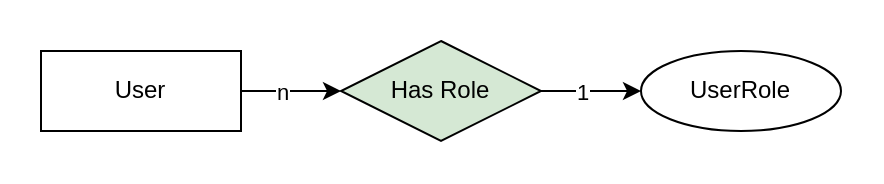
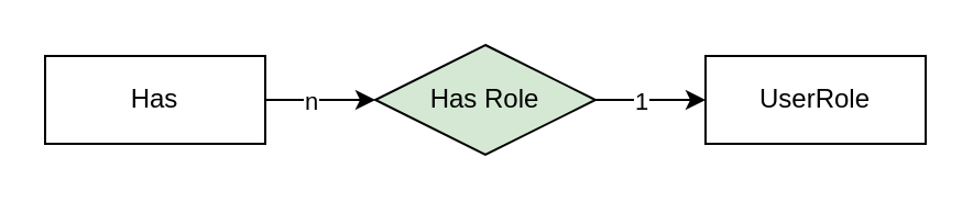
  <mxCell id="0" />
  <mxCell id="1" parent="0" />
- <mxCell id="2" value="User" style="whiteSpace=wrap;html=1;align=center;" vertex="1" parent="1"><mxGeometry x="20" y="25" width="100" height="40" as="geometry" /></mxCell>
- <mxCell id="3" value="UserRole" style="ellipse;whiteSpace=wrap;html=1;align=center;" vertex="1" parent="1"><mxGeometry x="320" y="25" width="100" height="40" as="geometry" /></mxCell>
+ <mxCell id="2" value="Has" style="whiteSpace=wrap;html=1;align=center;" vertex="1" parent="1"><mxGeometry x="20" y="25" width="100" height="40" as="geometry" /></mxCell>
+ <mxCell id="3" value="UserRole" style="whiteSpace=wrap;html=1;align=center;" vertex="1" parent="1"><mxGeometry x="320" y="25" width="100" height="40" as="geometry" /></mxCell>
  <mxCell id="4" value="Has Role" style="rhombus;whiteSpace=wrap;html=1;align=center;fillColor=#d5e8d4;" vertex="1" parent="1"><mxGeometry x="170" y="20" width="100" height="50" as="geometry" /></mxCell>
  <mxCell id="5" style="edgeStyle=none;html=1;entryX=0;entryY=0.5;entryDx=0;entryDy=0;exitX=1;exitY=0.5;exitDx=0;exitDy=0;" edge="1" parent="1" source="2" target="4"><mxGeometry relative="1" as="geometry" /></mxCell>
  <mxCell id="6" value="n" style="edgeLabel;html=1;align=center;verticalAlign=middle;resizable=0;points=[];" vertex="1" connectable="0" parent="5"><mxGeometry x="-0.2" relative="1" as="geometry" /></mxCell>
  <mxCell id="7" style="edgeStyle=none;html=1;entryX=0;entryY=0.5;entryDx=0;entryDy=0;exitX=1;exitY=0.5;exitDx=0;exitDy=0;" edge="1" parent="1" source="4" target="3"><mxGeometry relative="1" as="geometry" /></mxCell>
  <mxCell id="8" value="1" style="edgeLabel;html=1;align=center;verticalAlign=middle;resizable=0;points=[];" vertex="1" connectable="0" parent="7"><mxGeometry x="-0.2" relative="1" as="geometry" /></mxCell>
